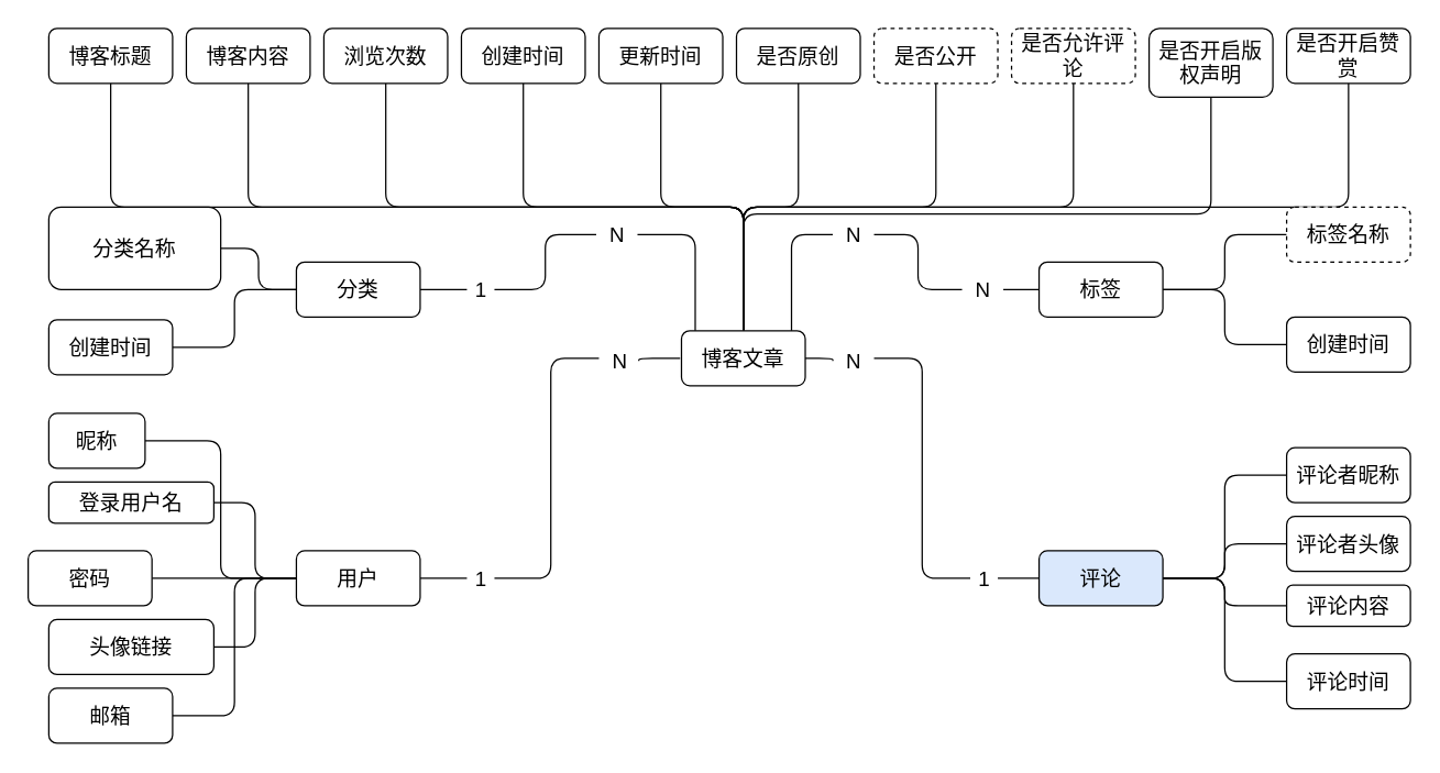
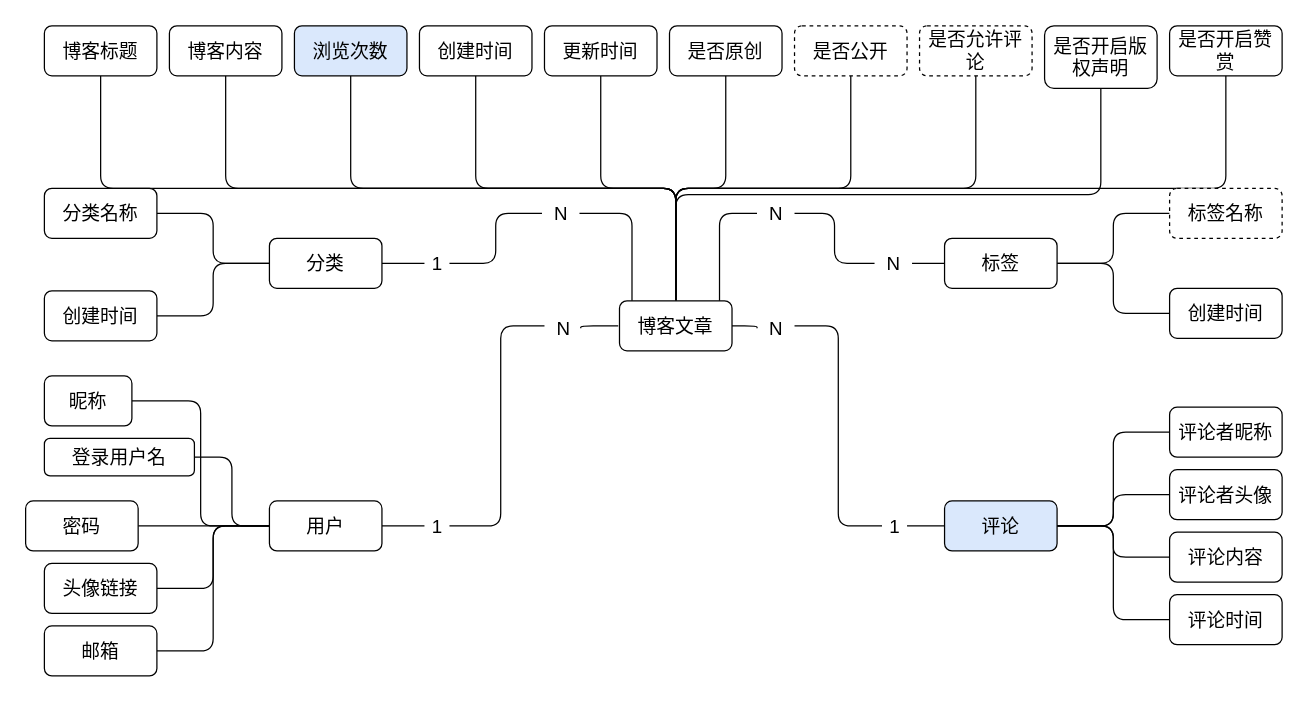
  <mxCell id="0" />
  <mxCell id="1" parent="0" />
  <mxCell id="2" style="edgeStyle=orthogonalEdgeStyle;shape=connector;rounded=1;orthogonalLoop=1;jettySize=auto;html=1;entryX=0.5;entryY=1;entryDx=0;entryDy=0;labelBackgroundColor=default;fontFamily=Helvetica;fontSize=15;fontColor=default;endArrow=none;strokeColor=default;elbow=vertical;startArrow=none;startFill=0;endFill=0;exitX=0.5;exitY=0;exitDx=0;exitDy=0;" edge="1" parent="1" source="16" target="17"><mxGeometry relative="1" as="geometry" /></mxCell>
  <mxCell id="3" style="edgeStyle=orthogonalEdgeStyle;shape=connector;rounded=1;orthogonalLoop=1;jettySize=auto;html=1;entryX=0.5;entryY=1;entryDx=0;entryDy=0;labelBackgroundColor=default;fontFamily=Helvetica;fontSize=15;fontColor=default;startArrow=none;startFill=0;endArrow=none;endFill=0;strokeColor=default;elbow=vertical;exitX=0.5;exitY=0;exitDx=0;exitDy=0;" edge="1" parent="1" source="16" target="19"><mxGeometry relative="1" as="geometry" /></mxCell>
  <mxCell id="4" style="edgeStyle=orthogonalEdgeStyle;shape=connector;rounded=1;orthogonalLoop=1;jettySize=auto;html=1;entryX=0.5;entryY=1;entryDx=0;entryDy=0;labelBackgroundColor=default;fontFamily=Helvetica;fontSize=15;fontColor=default;startArrow=none;startFill=0;endArrow=none;endFill=0;strokeColor=default;elbow=vertical;exitX=0.5;exitY=0;exitDx=0;exitDy=0;" edge="1" parent="1" source="16" target="22"><mxGeometry relative="1" as="geometry" /></mxCell>
  <mxCell id="5" style="edgeStyle=orthogonalEdgeStyle;shape=connector;rounded=1;orthogonalLoop=1;jettySize=auto;html=1;entryX=0.5;entryY=1;entryDx=0;entryDy=0;labelBackgroundColor=default;fontFamily=Helvetica;fontSize=15;fontColor=default;startArrow=none;startFill=0;endArrow=none;endFill=0;strokeColor=default;elbow=vertical;exitX=0.5;exitY=0;exitDx=0;exitDy=0;" edge="1" parent="1" source="16" target="21"><mxGeometry relative="1" as="geometry" /></mxCell>
  <mxCell id="6" style="edgeStyle=orthogonalEdgeStyle;shape=connector;rounded=1;orthogonalLoop=1;jettySize=auto;html=1;entryX=0.5;entryY=1;entryDx=0;entryDy=0;labelBackgroundColor=default;fontFamily=Helvetica;fontSize=15;fontColor=default;startArrow=none;startFill=0;endArrow=none;endFill=0;strokeColor=default;elbow=vertical;" edge="1" parent="1" source="16" target="20"><mxGeometry relative="1" as="geometry" /></mxCell>
  <mxCell id="7" style="edgeStyle=orthogonalEdgeStyle;shape=connector;rounded=1;orthogonalLoop=1;jettySize=auto;html=1;entryX=0.5;entryY=1;entryDx=0;entryDy=0;labelBackgroundColor=default;fontFamily=Helvetica;fontSize=15;fontColor=default;startArrow=none;startFill=0;endArrow=none;endFill=0;strokeColor=default;elbow=vertical;" edge="1" parent="1" source="16" target="18"><mxGeometry relative="1" as="geometry" /></mxCell>
  <mxCell id="8" style="edgeStyle=orthogonalEdgeStyle;shape=connector;rounded=1;orthogonalLoop=1;jettySize=auto;html=1;entryX=0.5;entryY=1;entryDx=0;entryDy=0;labelBackgroundColor=default;fontFamily=Helvetica;fontSize=15;fontColor=default;startArrow=none;startFill=0;endArrow=none;endFill=0;strokeColor=default;elbow=vertical;exitX=0.5;exitY=0;exitDx=0;exitDy=0;" edge="1" parent="1" source="16" target="25"><mxGeometry relative="1" as="geometry" /></mxCell>
  <mxCell id="9" style="edgeStyle=orthogonalEdgeStyle;shape=connector;rounded=1;orthogonalLoop=1;jettySize=auto;html=1;entryX=0.5;entryY=1;entryDx=0;entryDy=0;labelBackgroundColor=default;fontFamily=Helvetica;fontSize=15;fontColor=default;startArrow=none;startFill=0;endArrow=none;endFill=0;strokeColor=default;elbow=vertical;exitX=0.5;exitY=0;exitDx=0;exitDy=0;" edge="1" parent="1" source="16" target="24"><mxGeometry relative="1" as="geometry" /></mxCell>
  <mxCell id="10" style="edgeStyle=orthogonalEdgeStyle;shape=connector;rounded=1;orthogonalLoop=1;jettySize=auto;html=1;entryX=0.5;entryY=1;entryDx=0;entryDy=0;labelBackgroundColor=default;fontFamily=Helvetica;fontSize=15;fontColor=default;startArrow=none;startFill=0;endArrow=none;endFill=0;strokeColor=default;elbow=vertical;exitX=0.5;exitY=0;exitDx=0;exitDy=0;" edge="1" parent="1" source="16" target="23"><mxGeometry relative="1" as="geometry" /></mxCell>
  <mxCell id="11" style="edgeStyle=orthogonalEdgeStyle;shape=connector;rounded=1;orthogonalLoop=1;jettySize=auto;html=1;entryX=0.5;entryY=1;entryDx=0;entryDy=0;labelBackgroundColor=default;fontFamily=Helvetica;fontSize=15;fontColor=default;startArrow=none;startFill=0;endArrow=none;endFill=0;strokeColor=default;elbow=vertical;exitX=0.5;exitY=0;exitDx=0;exitDy=0;" edge="1" parent="1" source="16" target="26"><mxGeometry relative="1" as="geometry" /></mxCell>
  <mxCell id="12" style="edgeStyle=orthogonalEdgeStyle;shape=connector;rounded=1;orthogonalLoop=1;jettySize=auto;html=1;entryX=0;entryY=0.5;entryDx=0;entryDy=0;labelBackgroundColor=default;fontFamily=Helvetica;fontSize=15;fontColor=default;startArrow=none;startFill=0;endArrow=none;endFill=0;strokeColor=default;elbow=vertical;" edge="1" parent="1" source="63" target="54"><mxGeometry relative="1" as="geometry" /></mxCell>
  <mxCell id="13" style="edgeStyle=orthogonalEdgeStyle;shape=connector;rounded=1;orthogonalLoop=1;jettySize=auto;html=1;entryX=1;entryY=0.5;entryDx=0;entryDy=0;labelBackgroundColor=default;fontFamily=Helvetica;fontSize=15;fontColor=default;startArrow=none;startFill=0;endArrow=none;endFill=0;strokeColor=default;" edge="1" parent="1" source="57" target="29"><mxGeometry relative="1" as="geometry"><Array as="points"><mxPoint x="335" y="210" /><mxPoint x="335" y="210" /></Array></mxGeometry></mxCell>
  <mxCell id="14" style="edgeStyle=orthogonalEdgeStyle;shape=connector;rounded=1;orthogonalLoop=1;jettySize=auto;html=1;entryX=1;entryY=0.5;entryDx=0;entryDy=0;labelBackgroundColor=default;fontFamily=Helvetica;fontSize=15;fontColor=default;startArrow=none;startFill=0;endArrow=none;endFill=0;strokeColor=default;" edge="1" parent="1" source="67" target="32"><mxGeometry relative="1" as="geometry"><Array as="points" /></mxGeometry></mxCell>
  <mxCell id="15" style="edgeStyle=orthogonalEdgeStyle;shape=connector;rounded=1;orthogonalLoop=1;jettySize=auto;html=1;entryX=0;entryY=0.5;entryDx=0;entryDy=0;labelBackgroundColor=default;fontFamily=Helvetica;fontSize=15;fontColor=default;startArrow=none;startFill=0;endArrow=none;endFill=0;strokeColor=default;" edge="1" parent="1" source="71" target="47"><mxGeometry relative="1" as="geometry" /></mxCell>
  <mxCell id="16" value="博客文章" style="rounded=1;whiteSpace=wrap;html=1;fontSize=15;" vertex="1" parent="1"><mxGeometry x="495" y="240" width="90" height="40" as="geometry" /></mxCell>
  <mxCell id="17" value="博客标题" style="rounded=1;whiteSpace=wrap;html=1;fontSize=15;" vertex="1" parent="1"><mxGeometry x="35" y="20" width="90" height="40" as="geometry" /></mxCell>
  <mxCell id="18" value="是否原创" style="rounded=1;whiteSpace=wrap;html=1;fontSize=15;" vertex="1" parent="1"><mxGeometry x="535" y="20" width="90" height="40" as="geometry" /></mxCell>
  <mxCell id="19" value="博客内容" style="rounded=1;whiteSpace=wrap;html=1;fontSize=15;" vertex="1" parent="1"><mxGeometry x="135" y="20" width="90" height="40" as="geometry" /></mxCell>
  <mxCell id="20" value="更新时间" style="rounded=1;whiteSpace=wrap;html=1;fontSize=15;" vertex="1" parent="1"><mxGeometry x="435" y="20" width="90" height="40" as="geometry" /></mxCell>
  <mxCell id="21" value="创建时间" style="rounded=1;whiteSpace=wrap;html=1;fontSize=15;" vertex="1" parent="1"><mxGeometry x="335" y="20" width="90" height="40" as="geometry" /></mxCell>
- <mxCell id="22" value="浏览次数" style="rounded=1;whiteSpace=wrap;html=1;fontSize=15;" vertex="1" parent="1"><mxGeometry x="235" y="20" width="90" height="40" as="geometry" /></mxCell>
+ <mxCell id="22" value="浏览次数" style="rounded=1;whiteSpace=wrap;html=1;fontSize=15;fillColor=#dae8fc;" vertex="1" parent="1"><mxGeometry x="235" y="20" width="90" height="40" as="geometry" /></mxCell>
  <mxCell id="23" value="是否开启版权声明" style="rounded=1;whiteSpace=wrap;html=1;fontSize=15;" vertex="1" parent="1"><mxGeometry x="835" y="20" width="90" height="50" as="geometry" /></mxCell>
  <mxCell id="24" value="是否允许评论" style="rounded=1;whiteSpace=wrap;html=1;fontSize=15;dashed=1;" vertex="1" parent="1"><mxGeometry x="735" y="20" width="90" height="40" as="geometry" /></mxCell>
  <mxCell id="25" value="是否公开" style="rounded=1;whiteSpace=wrap;html=1;fontSize=15;dashed=1;" vertex="1" parent="1"><mxGeometry x="635" y="20" width="90" height="40" as="geometry" /></mxCell>
  <mxCell id="26" value="是否开启赞赏" style="rounded=1;whiteSpace=wrap;html=1;fontSize=15;" vertex="1" parent="1"><mxGeometry x="935" y="20" width="90" height="40" as="geometry" /></mxCell>
  <mxCell id="27" style="edgeStyle=orthogonalEdgeStyle;shape=connector;rounded=1;orthogonalLoop=1;jettySize=auto;html=1;entryX=1;entryY=0.5;entryDx=0;entryDy=0;labelBackgroundColor=default;fontFamily=Helvetica;fontSize=15;fontColor=default;startArrow=none;startFill=0;endArrow=none;endFill=0;strokeColor=default;elbow=vertical;" edge="1" parent="1" source="29" target="30"><mxGeometry relative="1" as="geometry" /></mxCell>
  <mxCell id="28" style="edgeStyle=orthogonalEdgeStyle;shape=connector;rounded=1;orthogonalLoop=1;jettySize=auto;html=1;entryX=1;entryY=0.5;entryDx=0;entryDy=0;labelBackgroundColor=default;fontFamily=Helvetica;fontSize=15;fontColor=default;startArrow=none;startFill=0;endArrow=none;endFill=0;strokeColor=default;elbow=vertical;" edge="1" parent="1" source="29" target="31"><mxGeometry relative="1" as="geometry" /></mxCell>
  <mxCell id="29" value="分类" style="rounded=1;whiteSpace=wrap;html=1;fontSize=15;" vertex="1" parent="1"><mxGeometry x="215" y="190" width="90" height="40" as="geometry" /></mxCell>
- <mxCell id="30" value="分类名称" style="rounded=1;whiteSpace=wrap;html=1;fontSize=15;" vertex="1" parent="1"><mxGeometry x="35" y="150" width="125" height="60" as="geometry" /></mxCell>
+ <mxCell id="30" value="分类名称" style="rounded=1;whiteSpace=wrap;html=1;fontSize=15;" vertex="1" parent="1"><mxGeometry x="35" y="150" width="90" height="40" as="geometry" /></mxCell>
  <mxCell id="31" value="创建时间" style="rounded=1;whiteSpace=wrap;html=1;fontSize=15;" vertex="1" parent="1"><mxGeometry x="35" y="232" width="90" height="40" as="geometry" /></mxCell>
  <mxCell id="32" value="用户" style="rounded=1;whiteSpace=wrap;html=1;fontSize=15;" vertex="1" parent="1"><mxGeometry x="215" y="400" width="90" height="40" as="geometry" /></mxCell>
  <mxCell id="33" style="edgeStyle=orthogonalEdgeStyle;shape=connector;rounded=1;orthogonalLoop=1;jettySize=auto;html=1;entryX=0;entryY=0.5;entryDx=0;entryDy=0;labelBackgroundColor=default;fontFamily=Helvetica;fontSize=15;fontColor=default;startArrow=none;startFill=0;endArrow=none;endFill=0;strokeColor=default;elbow=vertical;" edge="1" parent="1" source="34" target="32"><mxGeometry relative="1" as="geometry" /></mxCell>
  <mxCell id="34" value="昵称" style="rounded=1;whiteSpace=wrap;html=1;fontSize=15;" vertex="1" parent="1"><mxGeometry x="35" y="300" width="70" height="40" as="geometry" /></mxCell>
  <mxCell id="35" style="edgeStyle=orthogonalEdgeStyle;shape=connector;rounded=1;orthogonalLoop=1;jettySize=auto;html=1;entryX=0;entryY=0.5;entryDx=0;entryDy=0;labelBackgroundColor=default;fontFamily=Helvetica;fontSize=15;fontColor=default;startArrow=none;startFill=0;endArrow=none;endFill=0;strokeColor=default;elbow=vertical;" edge="1" parent="1" source="36" target="32"><mxGeometry relative="1" as="geometry" /></mxCell>
  <mxCell id="36" value="邮箱" style="rounded=1;whiteSpace=wrap;html=1;fontSize=15;" vertex="1" parent="1"><mxGeometry x="35" y="500" width="90" height="40" as="geometry" /></mxCell>
  <mxCell id="37" style="edgeStyle=orthogonalEdgeStyle;shape=connector;rounded=1;orthogonalLoop=1;jettySize=auto;html=1;entryX=0;entryY=0.5;entryDx=0;entryDy=0;labelBackgroundColor=default;fontFamily=Helvetica;fontSize=15;fontColor=default;startArrow=none;startFill=0;endArrow=none;endFill=0;strokeColor=default;elbow=vertical;" edge="1" parent="1" source="38" target="32"><mxGeometry relative="1" as="geometry" /></mxCell>
  <mxCell id="38" value="登录用户名" style="rounded=1;whiteSpace=wrap;html=1;fontSize=15;" vertex="1" parent="1"><mxGeometry x="35" y="350" width="120" height="30" as="geometry" /></mxCell>
  <mxCell id="39" style="edgeStyle=orthogonalEdgeStyle;shape=connector;rounded=1;orthogonalLoop=1;jettySize=auto;html=1;entryX=0;entryY=0.5;entryDx=0;entryDy=0;labelBackgroundColor=default;fontFamily=Helvetica;fontSize=15;fontColor=default;startArrow=none;startFill=0;endArrow=none;endFill=0;strokeColor=default;elbow=vertical;" edge="1" parent="1" source="40" target="32"><mxGeometry relative="1" as="geometry" /></mxCell>
- <mxCell id="40" value="头像链接" style="rounded=1;whiteSpace=wrap;html=1;fontSize=15;" vertex="1" parent="1"><mxGeometry x="35" y="450" width="120" height="40" as="geometry" /></mxCell>
+ <mxCell id="40" value="头像链接" style="rounded=1;whiteSpace=wrap;html=1;fontSize=15;" vertex="1" parent="1"><mxGeometry x="35" y="450" width="90" height="40" as="geometry" /></mxCell>
  <mxCell id="41" style="edgeStyle=orthogonalEdgeStyle;shape=connector;rounded=1;orthogonalLoop=1;jettySize=auto;html=1;labelBackgroundColor=default;fontFamily=Helvetica;fontSize=15;fontColor=default;startArrow=none;startFill=0;endArrow=none;endFill=0;strokeColor=default;elbow=vertical;" edge="1" parent="1" source="42"><mxGeometry relative="1" as="geometry"><mxPoint x="215" y="420" as="targetPoint" /></mxGeometry></mxCell>
  <mxCell id="42" value="密码" style="rounded=1;whiteSpace=wrap;html=1;fontSize=15;" vertex="1" parent="1"><mxGeometry x="20" y="400" width="90" height="40" as="geometry" /></mxCell>
  <mxCell id="43" style="edgeStyle=orthogonalEdgeStyle;shape=connector;rounded=1;orthogonalLoop=1;jettySize=auto;html=1;entryX=0;entryY=0.5;entryDx=0;entryDy=0;labelBackgroundColor=default;fontFamily=Helvetica;fontSize=15;fontColor=default;startArrow=none;startFill=0;endArrow=none;endFill=0;strokeColor=default;elbow=vertical;" edge="1" parent="1" source="47" target="48"><mxGeometry relative="1" as="geometry" /></mxCell>
  <mxCell id="44" style="edgeStyle=orthogonalEdgeStyle;shape=connector;rounded=1;orthogonalLoop=1;jettySize=auto;html=1;entryX=0;entryY=0.5;entryDx=0;entryDy=0;labelBackgroundColor=default;fontFamily=Helvetica;fontSize=15;fontColor=default;startArrow=none;startFill=0;endArrow=none;endFill=0;strokeColor=default;elbow=vertical;" edge="1" parent="1" source="47" target="49"><mxGeometry relative="1" as="geometry" /></mxCell>
  <mxCell id="45" style="edgeStyle=orthogonalEdgeStyle;shape=connector;rounded=1;orthogonalLoop=1;jettySize=auto;html=1;entryX=0;entryY=0.5;entryDx=0;entryDy=0;labelBackgroundColor=default;fontFamily=Helvetica;fontSize=15;fontColor=default;startArrow=none;startFill=0;endArrow=none;endFill=0;strokeColor=default;elbow=vertical;" edge="1" parent="1" source="47" target="51"><mxGeometry relative="1" as="geometry" /></mxCell>
  <mxCell id="46" style="edgeStyle=orthogonalEdgeStyle;shape=connector;rounded=1;orthogonalLoop=1;jettySize=auto;html=1;entryX=0;entryY=0.5;entryDx=0;entryDy=0;labelBackgroundColor=default;fontFamily=Helvetica;fontSize=15;fontColor=default;startArrow=none;startFill=0;endArrow=none;endFill=0;strokeColor=default;elbow=vertical;" edge="1" parent="1" source="47" target="50"><mxGeometry relative="1" as="geometry" /></mxCell>
  <mxCell id="47" value="评论" style="rounded=1;whiteSpace=wrap;html=1;fontSize=15;fillColor=#dae8fc;" vertex="1" parent="1"><mxGeometry x="755" y="400" width="90" height="40" as="geometry" /></mxCell>
  <mxCell id="48" value="评论者昵称" style="rounded=1;whiteSpace=wrap;html=1;fontSize=15;" vertex="1" parent="1"><mxGeometry x="935" y="325" width="90" height="40" as="geometry" /></mxCell>
  <mxCell id="49" value="评论者头像" style="rounded=1;whiteSpace=wrap;html=1;fontSize=15;" vertex="1" parent="1"><mxGeometry x="935" y="375" width="90" height="40" as="geometry" /></mxCell>
  <mxCell id="50" value="评论时间" style="rounded=1;whiteSpace=wrap;html=1;fontSize=15;" vertex="1" parent="1"><mxGeometry x="935" y="475" width="90" height="40" as="geometry" /></mxCell>
- <mxCell id="51" value="评论内容" style="rounded=1;whiteSpace=wrap;html=1;fontSize=15;" vertex="1" parent="1"><mxGeometry x="935" y="425" width="90" height="30" as="geometry" /></mxCell>
+ <mxCell id="51" value="评论内容" style="rounded=1;whiteSpace=wrap;html=1;fontSize=15;" vertex="1" parent="1"><mxGeometry x="935" y="425" width="90" height="40" as="geometry" /></mxCell>
  <mxCell id="52" style="edgeStyle=orthogonalEdgeStyle;shape=connector;rounded=1;orthogonalLoop=1;jettySize=auto;html=1;entryX=0;entryY=0.5;entryDx=0;entryDy=0;labelBackgroundColor=default;fontFamily=Helvetica;fontSize=15;fontColor=default;startArrow=none;startFill=0;endArrow=none;endFill=0;strokeColor=default;elbow=vertical;" edge="1" parent="1" source="54" target="55"><mxGeometry relative="1" as="geometry" /></mxCell>
  <mxCell id="53" style="edgeStyle=orthogonalEdgeStyle;shape=connector;rounded=1;orthogonalLoop=1;jettySize=auto;html=1;entryX=0;entryY=0.5;entryDx=0;entryDy=0;labelBackgroundColor=default;fontFamily=Helvetica;fontSize=15;fontColor=default;startArrow=none;startFill=0;endArrow=none;endFill=0;strokeColor=default;elbow=vertical;" edge="1" parent="1" source="54" target="56"><mxGeometry relative="1" as="geometry" /></mxCell>
  <mxCell id="54" value="标签" style="rounded=1;whiteSpace=wrap;html=1;fontSize=15;" vertex="1" parent="1"><mxGeometry x="755" y="190" width="90" height="40" as="geometry" /></mxCell>
  <mxCell id="55" value="标签名称" style="rounded=1;whiteSpace=wrap;html=1;fontSize=15;dashed=1;" vertex="1" parent="1"><mxGeometry x="935" y="150" width="90" height="40" as="geometry" /></mxCell>
  <mxCell id="56" value="创建时间" style="rounded=1;whiteSpace=wrap;html=1;fontSize=15;" vertex="1" parent="1"><mxGeometry x="935" y="230" width="90" height="40" as="geometry" /></mxCell>
  <mxCell id="57" value="1" style="text;html=1;align=center;verticalAlign=middle;resizable=0;points=[];autosize=1;strokeColor=none;fillColor=none;fontSize=15;fontFamily=Helvetica;fontColor=default;" vertex="1" parent="1"><mxGeometry x="339" y="200" width="20" height="20" as="geometry" /></mxCell>
  <mxCell id="58" value="" style="edgeStyle=orthogonalEdgeStyle;shape=connector;rounded=1;orthogonalLoop=1;jettySize=auto;html=1;entryX=1;entryY=0.5;entryDx=0;entryDy=0;labelBackgroundColor=default;fontFamily=Helvetica;fontSize=15;fontColor=default;startArrow=none;startFill=0;endArrow=none;endFill=0;strokeColor=default;" edge="1" parent="1" source="59" target="57"><mxGeometry relative="1" as="geometry"><mxPoint x="495" y="170.059" as="sourcePoint" /><mxPoint x="305" y="210" as="targetPoint" /><Array as="points"><mxPoint x="396" y="170" /><mxPoint x="396" y="210" /><mxPoint x="359" y="210" /></Array></mxGeometry></mxCell>
  <mxCell id="59" value="N" style="text;html=1;align=center;verticalAlign=middle;resizable=0;points=[];autosize=1;strokeColor=none;fillColor=none;fontSize=15;fontFamily=Helvetica;fontColor=default;" vertex="1" parent="1"><mxGeometry x="433" y="160" width="30" height="20" as="geometry" /></mxCell>
  <mxCell id="60" value="" style="edgeStyle=orthogonalEdgeStyle;shape=connector;rounded=1;orthogonalLoop=1;jettySize=auto;html=1;entryX=1;entryY=0.5;entryDx=0;entryDy=0;labelBackgroundColor=default;fontFamily=Helvetica;fontSize=15;fontColor=default;startArrow=none;startFill=0;endArrow=none;endFill=0;strokeColor=default;" edge="1" parent="1" source="16" target="59"><mxGeometry relative="1" as="geometry"><mxPoint x="495" y="170.059" as="sourcePoint" /><mxPoint x="355" y="200" as="targetPoint" /><Array as="points"><mxPoint x="505" y="170" /></Array></mxGeometry></mxCell>
  <mxCell id="61" value="N" style="text;html=1;align=center;verticalAlign=middle;resizable=0;points=[];autosize=1;strokeColor=none;fillColor=none;fontSize=15;fontFamily=Helvetica;fontColor=default;" vertex="1" parent="1"><mxGeometry x="605" y="160" width="30" height="20" as="geometry" /></mxCell>
  <mxCell id="62" value="" style="edgeStyle=orthogonalEdgeStyle;shape=connector;rounded=1;orthogonalLoop=1;jettySize=auto;html=1;entryX=0;entryY=0.5;entryDx=0;entryDy=0;labelBackgroundColor=default;fontFamily=Helvetica;fontSize=15;fontColor=default;startArrow=none;startFill=0;endArrow=none;endFill=0;strokeColor=default;elbow=vertical;" edge="1" parent="1" source="16" target="61"><mxGeometry relative="1" as="geometry"><mxPoint x="585" y="170.059" as="sourcePoint" /><mxPoint x="755" y="210" as="targetPoint" /><Array as="points"><mxPoint x="575" y="170" /></Array></mxGeometry></mxCell>
  <mxCell id="63" value="N" style="text;html=1;align=center;verticalAlign=middle;resizable=0;points=[];autosize=1;strokeColor=none;fillColor=none;fontSize=15;fontFamily=Helvetica;fontColor=default;" vertex="1" parent="1"><mxGeometry x="699" y="200" width="30" height="20" as="geometry" /></mxCell>
  <mxCell id="64" value="" style="edgeStyle=orthogonalEdgeStyle;shape=connector;rounded=1;orthogonalLoop=1;jettySize=auto;html=1;entryX=0;entryY=0.5;entryDx=0;entryDy=0;labelBackgroundColor=default;fontFamily=Helvetica;fontSize=15;fontColor=default;startArrow=none;startFill=0;endArrow=none;endFill=0;strokeColor=default;elbow=vertical;" edge="1" parent="1" source="61" target="63"><mxGeometry relative="1" as="geometry"><mxPoint x="635" y="170.059" as="sourcePoint" /><mxPoint x="755" y="210" as="targetPoint" /></mxGeometry></mxCell>
  <mxCell id="65" value="N" style="text;html=1;align=center;verticalAlign=middle;resizable=0;points=[];autosize=1;strokeColor=none;fillColor=none;fontSize=15;fontFamily=Helvetica;fontColor=default;" vertex="1" parent="1"><mxGeometry x="435" y="252" width="30" height="20" as="geometry" /></mxCell>
  <mxCell id="66" value="" style="edgeStyle=orthogonalEdgeStyle;shape=connector;rounded=1;orthogonalLoop=1;jettySize=auto;html=1;entryX=1;entryY=0.5;entryDx=0;entryDy=0;labelBackgroundColor=default;fontFamily=Helvetica;fontSize=15;fontColor=default;startArrow=none;startFill=0;endArrow=none;endFill=0;strokeColor=default;" edge="1" parent="1"><mxGeometry relative="1" as="geometry"><mxPoint x="494" y="260.059" as="sourcePoint" /><mxPoint x="464" y="262" as="targetPoint" /><Array as="points" /></mxGeometry></mxCell>
  <mxCell id="67" value="1" style="text;html=1;align=center;verticalAlign=middle;resizable=0;points=[];autosize=1;strokeColor=none;fillColor=none;fontSize=15;fontFamily=Helvetica;fontColor=default;" vertex="1" parent="1"><mxGeometry x="339" y="410" width="20" height="20" as="geometry" /></mxCell>
  <mxCell id="68" value="" style="edgeStyle=orthogonalEdgeStyle;shape=connector;rounded=1;orthogonalLoop=1;jettySize=auto;html=1;entryX=1;entryY=0.5;entryDx=0;entryDy=0;labelBackgroundColor=default;fontFamily=Helvetica;fontSize=15;fontColor=default;startArrow=none;startFill=0;endArrow=none;endFill=0;strokeColor=default;" edge="1" parent="1" source="65" target="67"><mxGeometry relative="1" as="geometry"><mxPoint x="435" y="260.059" as="sourcePoint" /><mxPoint x="305" y="420" as="targetPoint" /><Array as="points"><mxPoint x="400" y="260" /><mxPoint x="400" y="420" /></Array></mxGeometry></mxCell>
  <mxCell id="69" value="N" style="text;html=1;align=center;verticalAlign=middle;resizable=0;points=[];autosize=1;strokeColor=none;fillColor=none;fontSize=15;fontFamily=Helvetica;fontColor=default;" vertex="1" parent="1"><mxGeometry x="605" y="252" width="30" height="20" as="geometry" /></mxCell>
  <mxCell id="70" value="" style="edgeStyle=orthogonalEdgeStyle;shape=connector;rounded=1;orthogonalLoop=1;jettySize=auto;html=1;entryX=0;entryY=0.5;entryDx=0;entryDy=0;labelBackgroundColor=default;fontFamily=Helvetica;fontSize=15;fontColor=default;startArrow=none;startFill=0;endArrow=none;endFill=0;strokeColor=default;" edge="1" parent="1" source="16" target="69"><mxGeometry relative="1" as="geometry"><mxPoint x="585" y="260.059" as="sourcePoint" /><mxPoint x="755" y="420" as="targetPoint" /></mxGeometry></mxCell>
  <mxCell id="71" value="1" style="text;html=1;align=center;verticalAlign=middle;resizable=0;points=[];autosize=1;strokeColor=none;fillColor=none;fontSize=15;fontFamily=Helvetica;fontColor=default;" vertex="1" parent="1"><mxGeometry x="705" y="410" width="20" height="20" as="geometry" /></mxCell>
  <mxCell id="72" value="" style="edgeStyle=orthogonalEdgeStyle;shape=connector;rounded=1;orthogonalLoop=1;jettySize=auto;html=1;entryX=0;entryY=0.5;entryDx=0;entryDy=0;labelBackgroundColor=default;fontFamily=Helvetica;fontSize=15;fontColor=default;startArrow=none;startFill=0;endArrow=none;endFill=0;strokeColor=default;" edge="1" parent="1" source="69" target="71"><mxGeometry relative="1" as="geometry"><mxPoint x="635" y="262.059" as="sourcePoint" /><mxPoint x="755" y="420" as="targetPoint" /><Array as="points"><mxPoint x="670" y="260" /><mxPoint x="670" y="420" /></Array></mxGeometry></mxCell>
